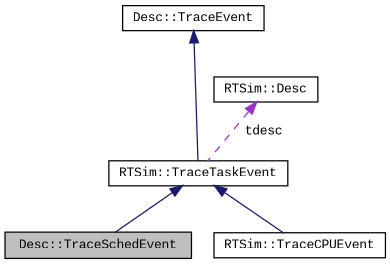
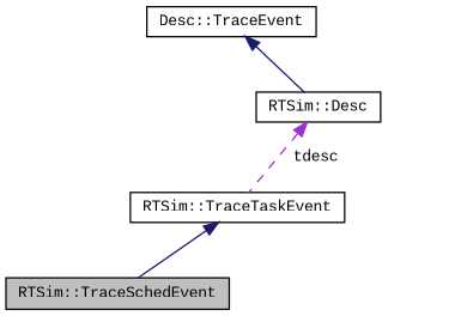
  digraph {
    fontname="Liberation Mono"
    node [color=black fillcolor=white fontname="Liberation Mono" fontsize=10 shape=record style=filled]
    edge [color=midnightblue dir=back fontname="Liberation Mono" fontsize=10 labelfontname=Helvetica labelfontsize=10 style=solid]
-   n1 [fillcolor=grey75 fontcolor=black height=0.2 label="Desc::TraceSchedEvent" width=0.4]
-   n2 [height=0.2 label="RTSim::TraceCPUEvent" width=0.4]
+   n1 [fillcolor=grey75 fontcolor=black height=0.2 label="RTSim::TraceSchedEvent" width=0.4]
    n3 [height=0.2 label="RTSim::TraceTaskEvent" width=0.4]
    n4 [height=0.2 label="Desc::TraceEvent" width=0.4]
    n5 [height=0.2 label="RTSim::Desc" width=0.4]
    n3 -> n1
-   n3 -> n2
-   n4 -> n3
+   n4 -> n5
    n5 -> n3 [color=darkorchid3 label=" tdesc" style=dashed]
  }
